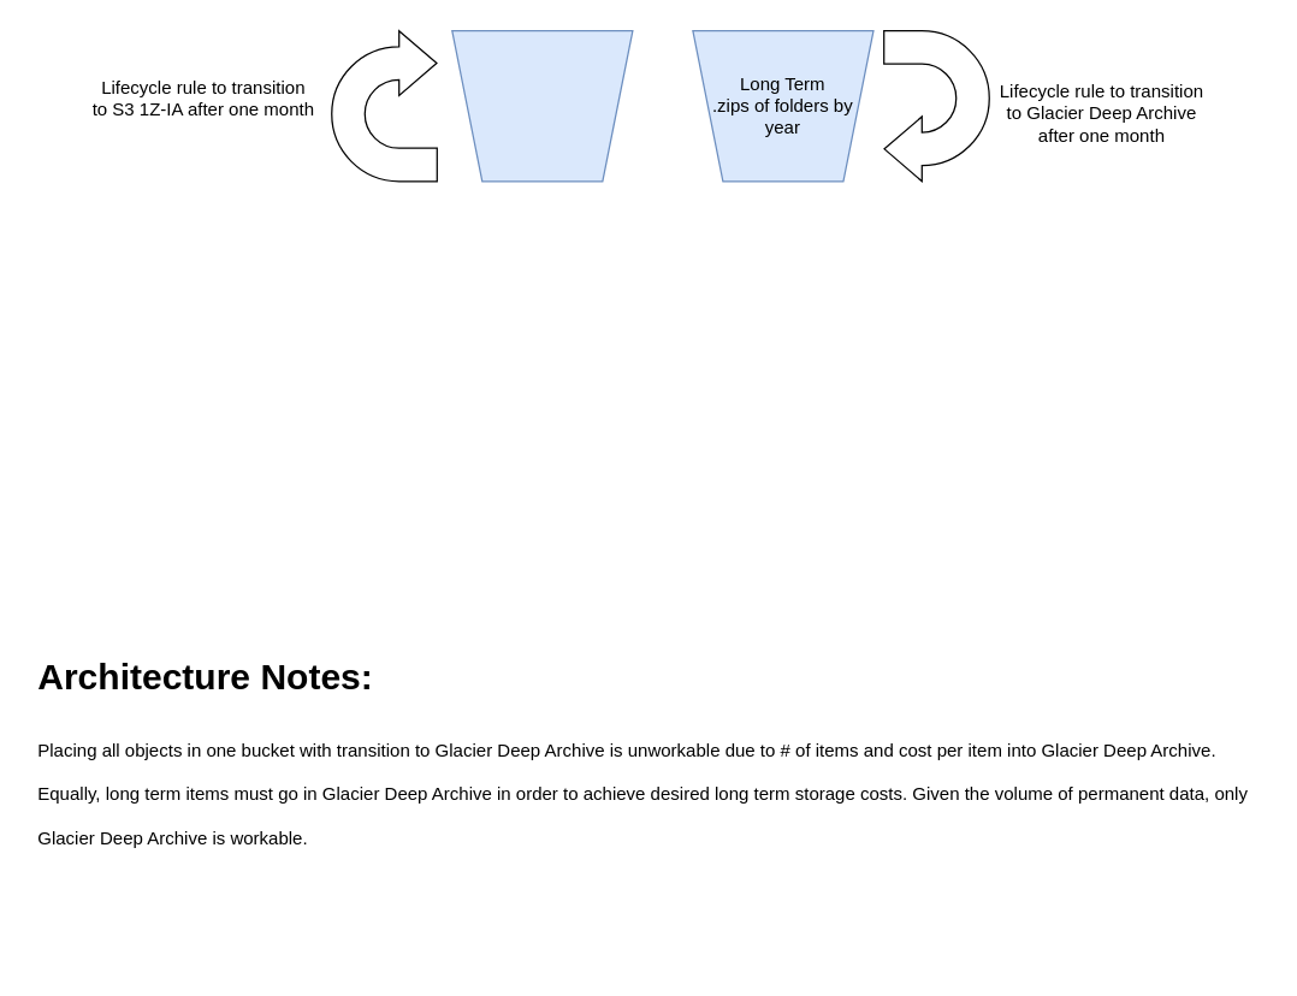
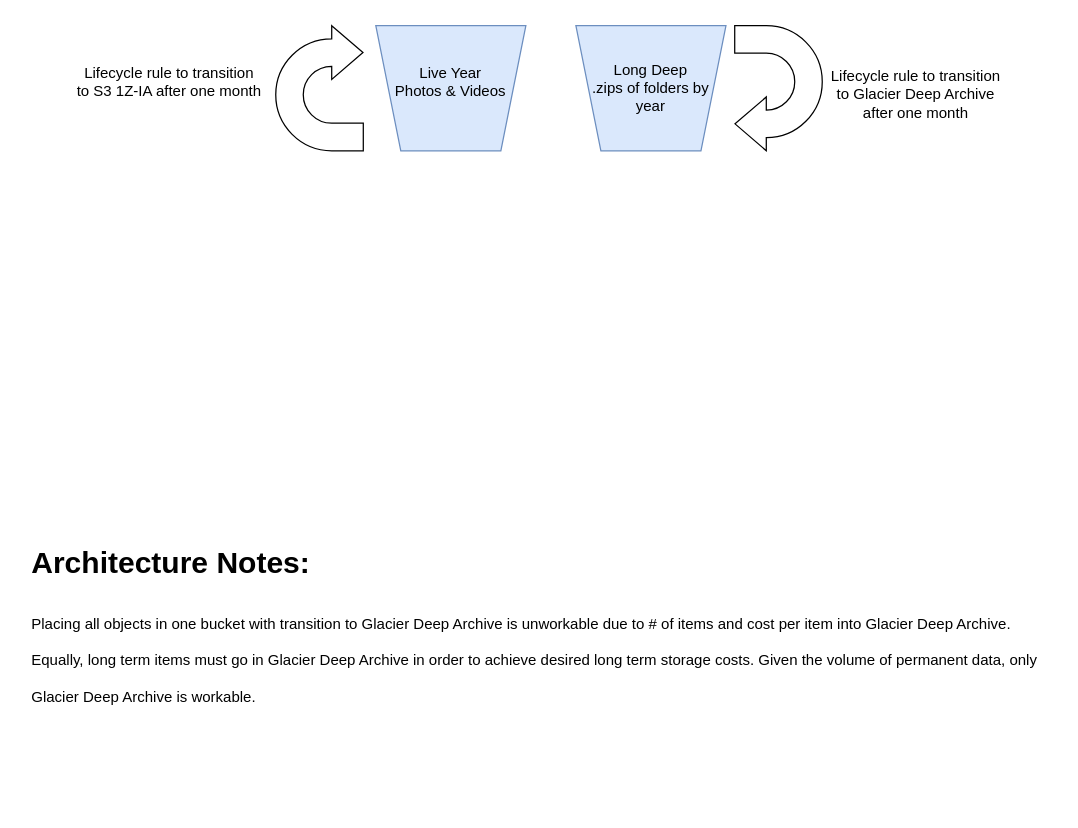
  <mxCell id="0" />
  <mxCell id="1" parent="0" />
  <mxCell id="2" value="" style="shape=trapezoid;perimeter=trapezoidPerimeter;whiteSpace=wrap;html=1;fixedSize=1;rotation=-180;fillColor=#dae8fc;strokeColor=#6c8ebf;" vertex="1" parent="1"><mxGeometry x="300" y="20" width="120" height="100" as="geometry" /></mxCell>
+ <mxCell id="3" value="Live Year&lt;br&gt;Photos &amp;amp; Videos" style="text;html=1;strokeColor=none;fillColor=none;align=center;verticalAlign=middle;whiteSpace=wrap;rounded=0;" vertex="1" parent="1"><mxGeometry x="310" y="40" width="100" height="50" as="geometry" /></mxCell>
  <mxCell id="4" value="" style="shape=trapezoid;perimeter=trapezoidPerimeter;whiteSpace=wrap;html=1;fixedSize=1;rotation=-180;fillColor=#dae8fc;strokeColor=#6c8ebf;" vertex="1" parent="1"><mxGeometry x="460" y="20" width="120" height="100" as="geometry" /></mxCell>
- <mxCell id="5" value="Long Term&lt;br&gt;.zips of folders by year" style="text;html=1;strokeColor=none;fillColor=none;align=center;verticalAlign=middle;whiteSpace=wrap;rounded=0;" vertex="1" parent="1"><mxGeometry x="470" y="30" width="100" height="80" as="geometry" /></mxCell>
+ <mxCell id="5" value="Long Deep&lt;br&gt;.zips of folders by year" style="text;html=1;strokeColor=none;fillColor=none;align=center;verticalAlign=middle;whiteSpace=wrap;rounded=0;" vertex="1" parent="1"><mxGeometry x="470" y="30" width="100" height="80" as="geometry" /></mxCell>
  <mxCell id="6" value="" style="html=1;shadow=0;dashed=0;align=center;verticalAlign=middle;shape=mxgraph.arrows2.uTurnArrow;dy=11;arrowHead=43;dx2=25;rotation=-180;" vertex="1" parent="1"><mxGeometry x="587" y="20" width="70" height="100" as="geometry" /></mxCell>
  <mxCell id="7" value="Lifecycle rule to transition to Glacier Deep Archive after one month" style="text;html=1;strokeColor=none;fillColor=none;align=center;verticalAlign=middle;whiteSpace=wrap;rounded=0;" vertex="1" parent="1"><mxGeometry x="657" y="30" width="150" height="90" as="geometry" /></mxCell>
  <mxCell id="8" value="" style="html=1;shadow=0;dashed=0;align=center;verticalAlign=middle;shape=mxgraph.arrows2.uTurnArrow;dy=11;arrowHead=43;dx2=25;rotation=0;" vertex="1" parent="1"><mxGeometry x="220" y="20" width="70" height="100" as="geometry" /></mxCell>
  <mxCell id="9" value="Lifecycle rule to transition to S3 1Z-IA after one month" style="text;html=1;strokeColor=none;fillColor=none;align=center;verticalAlign=middle;whiteSpace=wrap;rounded=0;" vertex="1" parent="1"><mxGeometry x="60" y="20" width="150" height="90" as="geometry" /></mxCell>
  <mxCell id="10" value="&lt;h1&gt;&lt;span style=&quot;background-color: initial;&quot;&gt;Architecture Notes:&lt;/span&gt;&lt;/h1&gt;&lt;h1&gt;&lt;span style=&quot;background-color: initial; font-size: 12px; font-weight: normal;&quot;&gt;Placing all objects in one bucket with transition to Glacier Deep Archive is unworkable due to # of items and cost per item into Glacier Deep Archive. Equally, long term items must go in Glacier Deep Archive in order to achieve desired long term storage costs. Given the volume of permanent data, only Glacier Deep Archive is workable.&amp;nbsp;&lt;/span&gt;&lt;br&gt;&lt;/h1&gt;" style="text;html=1;strokeColor=none;fillColor=none;spacing=5;spacingTop=-20;whiteSpace=wrap;overflow=hidden;rounded=0;" vertex="1" parent="1"><mxGeometry y="430" width="820" height="210" as="geometry" x="20" /></mxCell>
